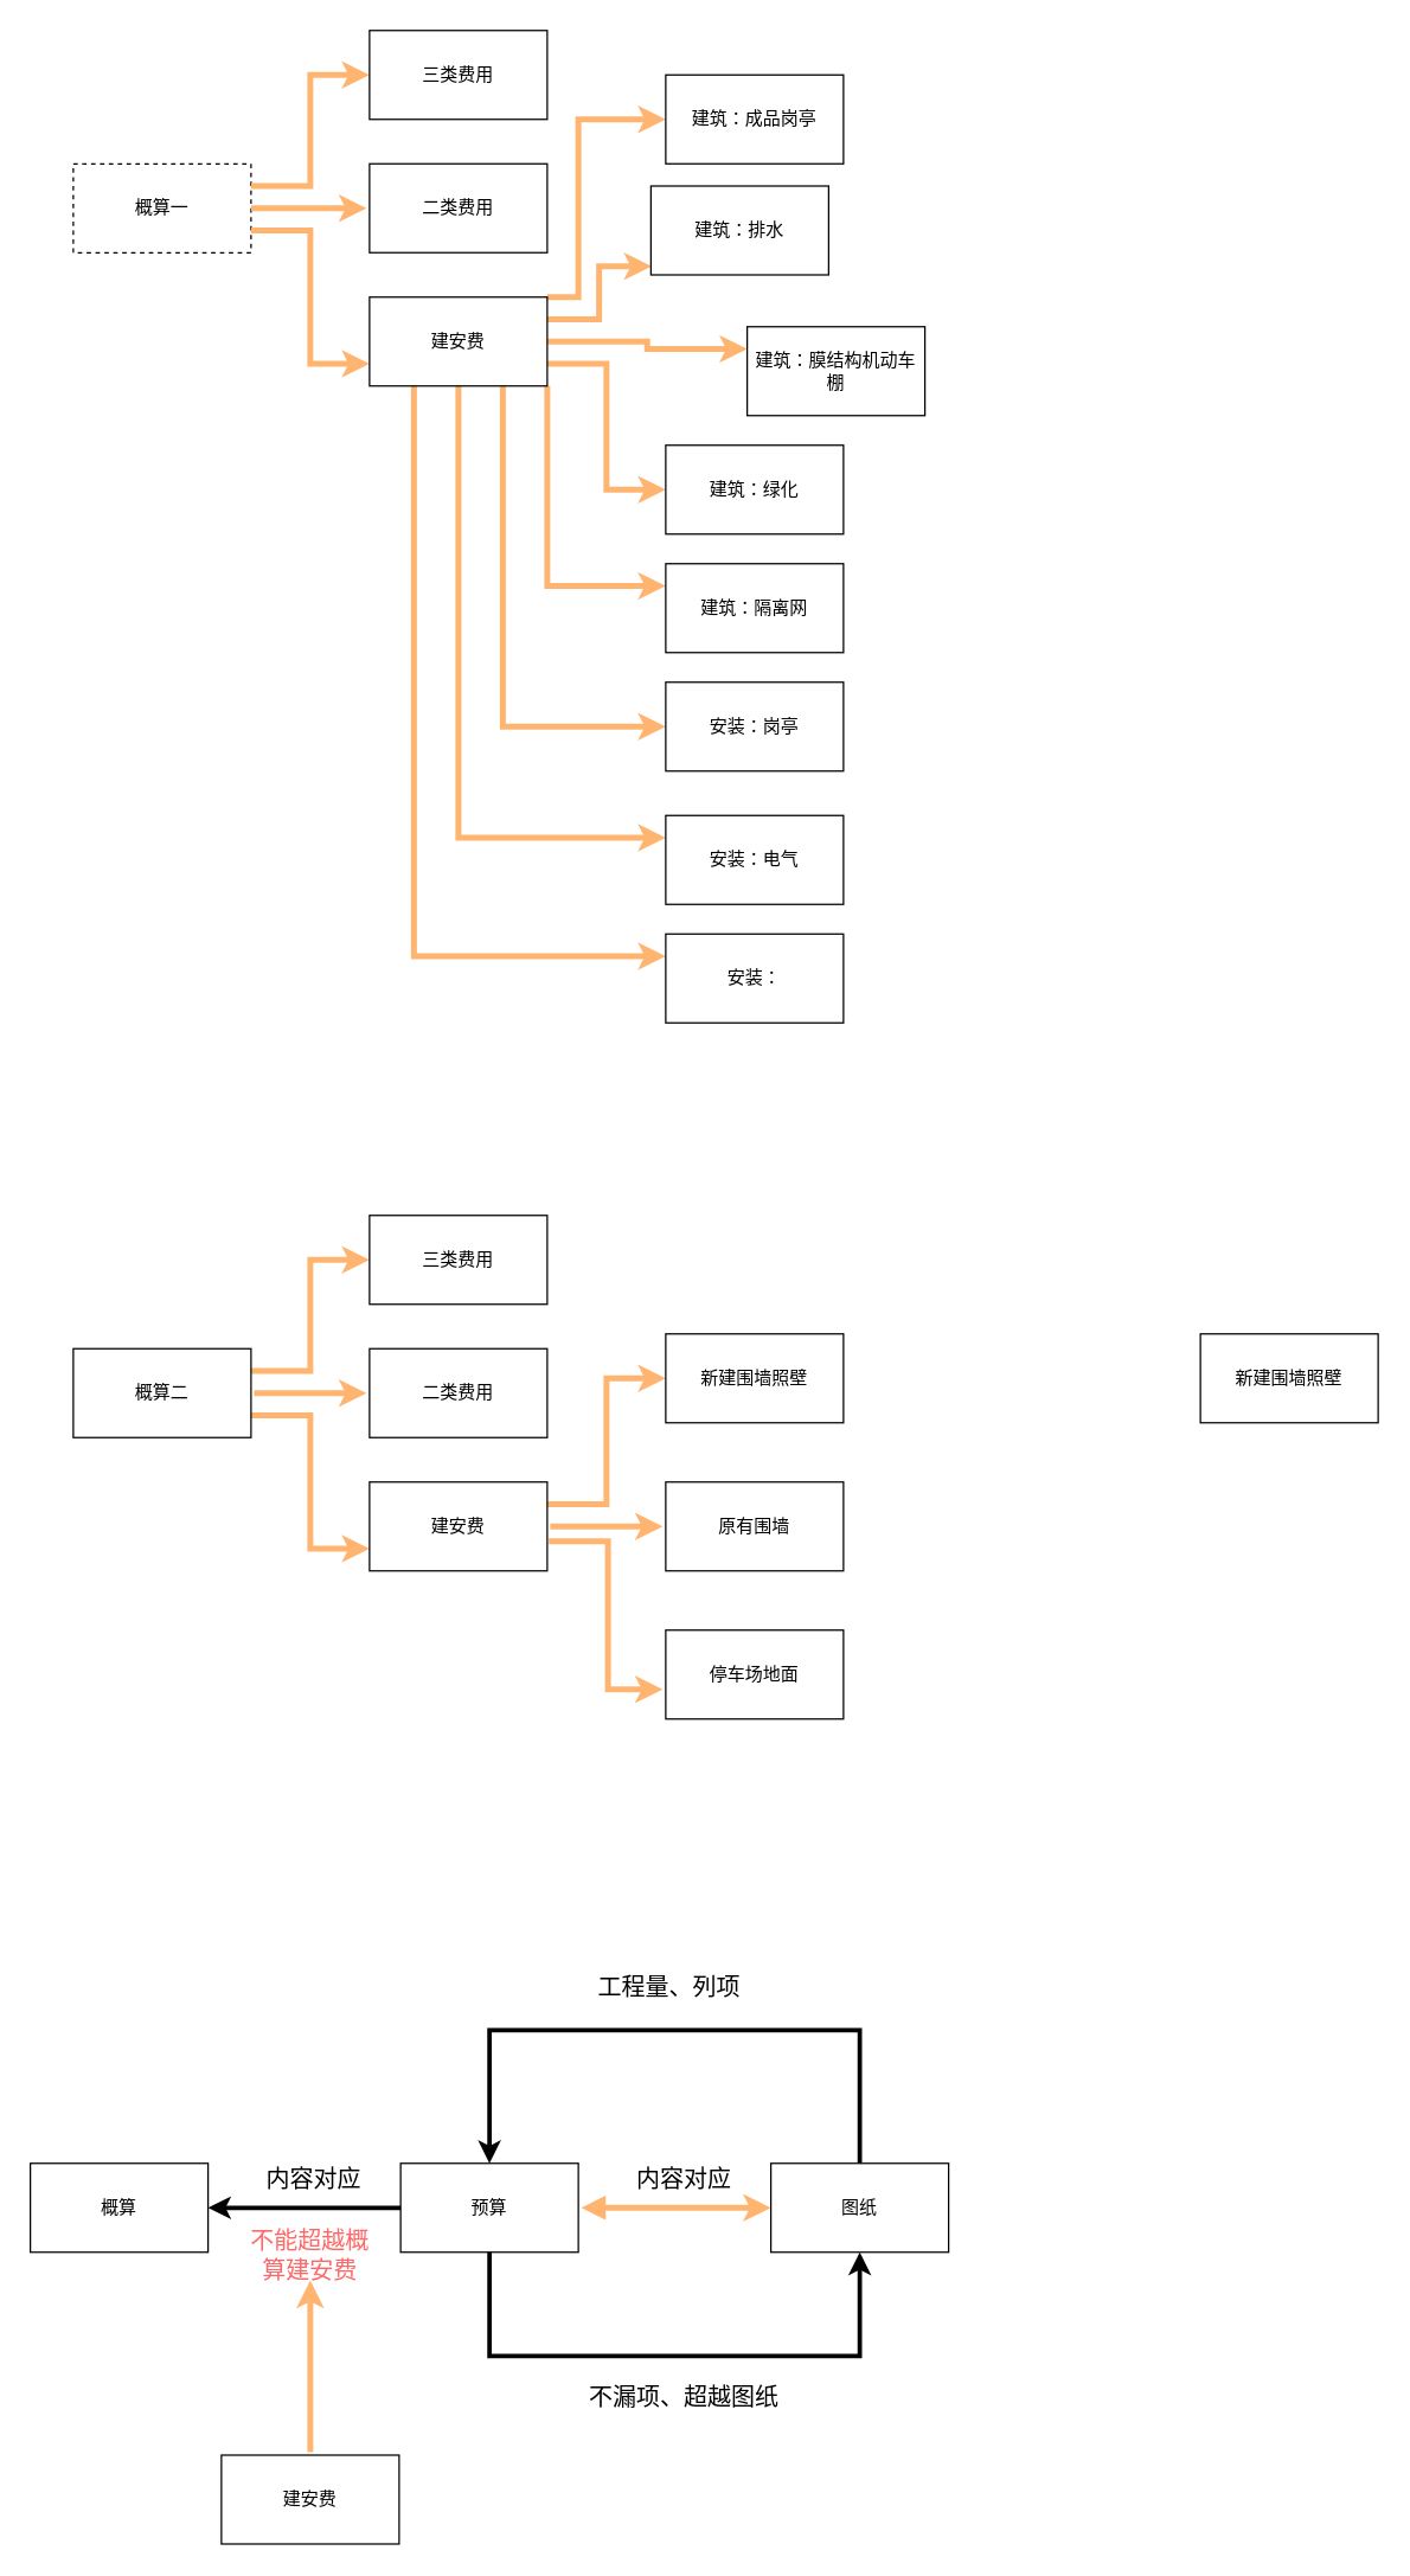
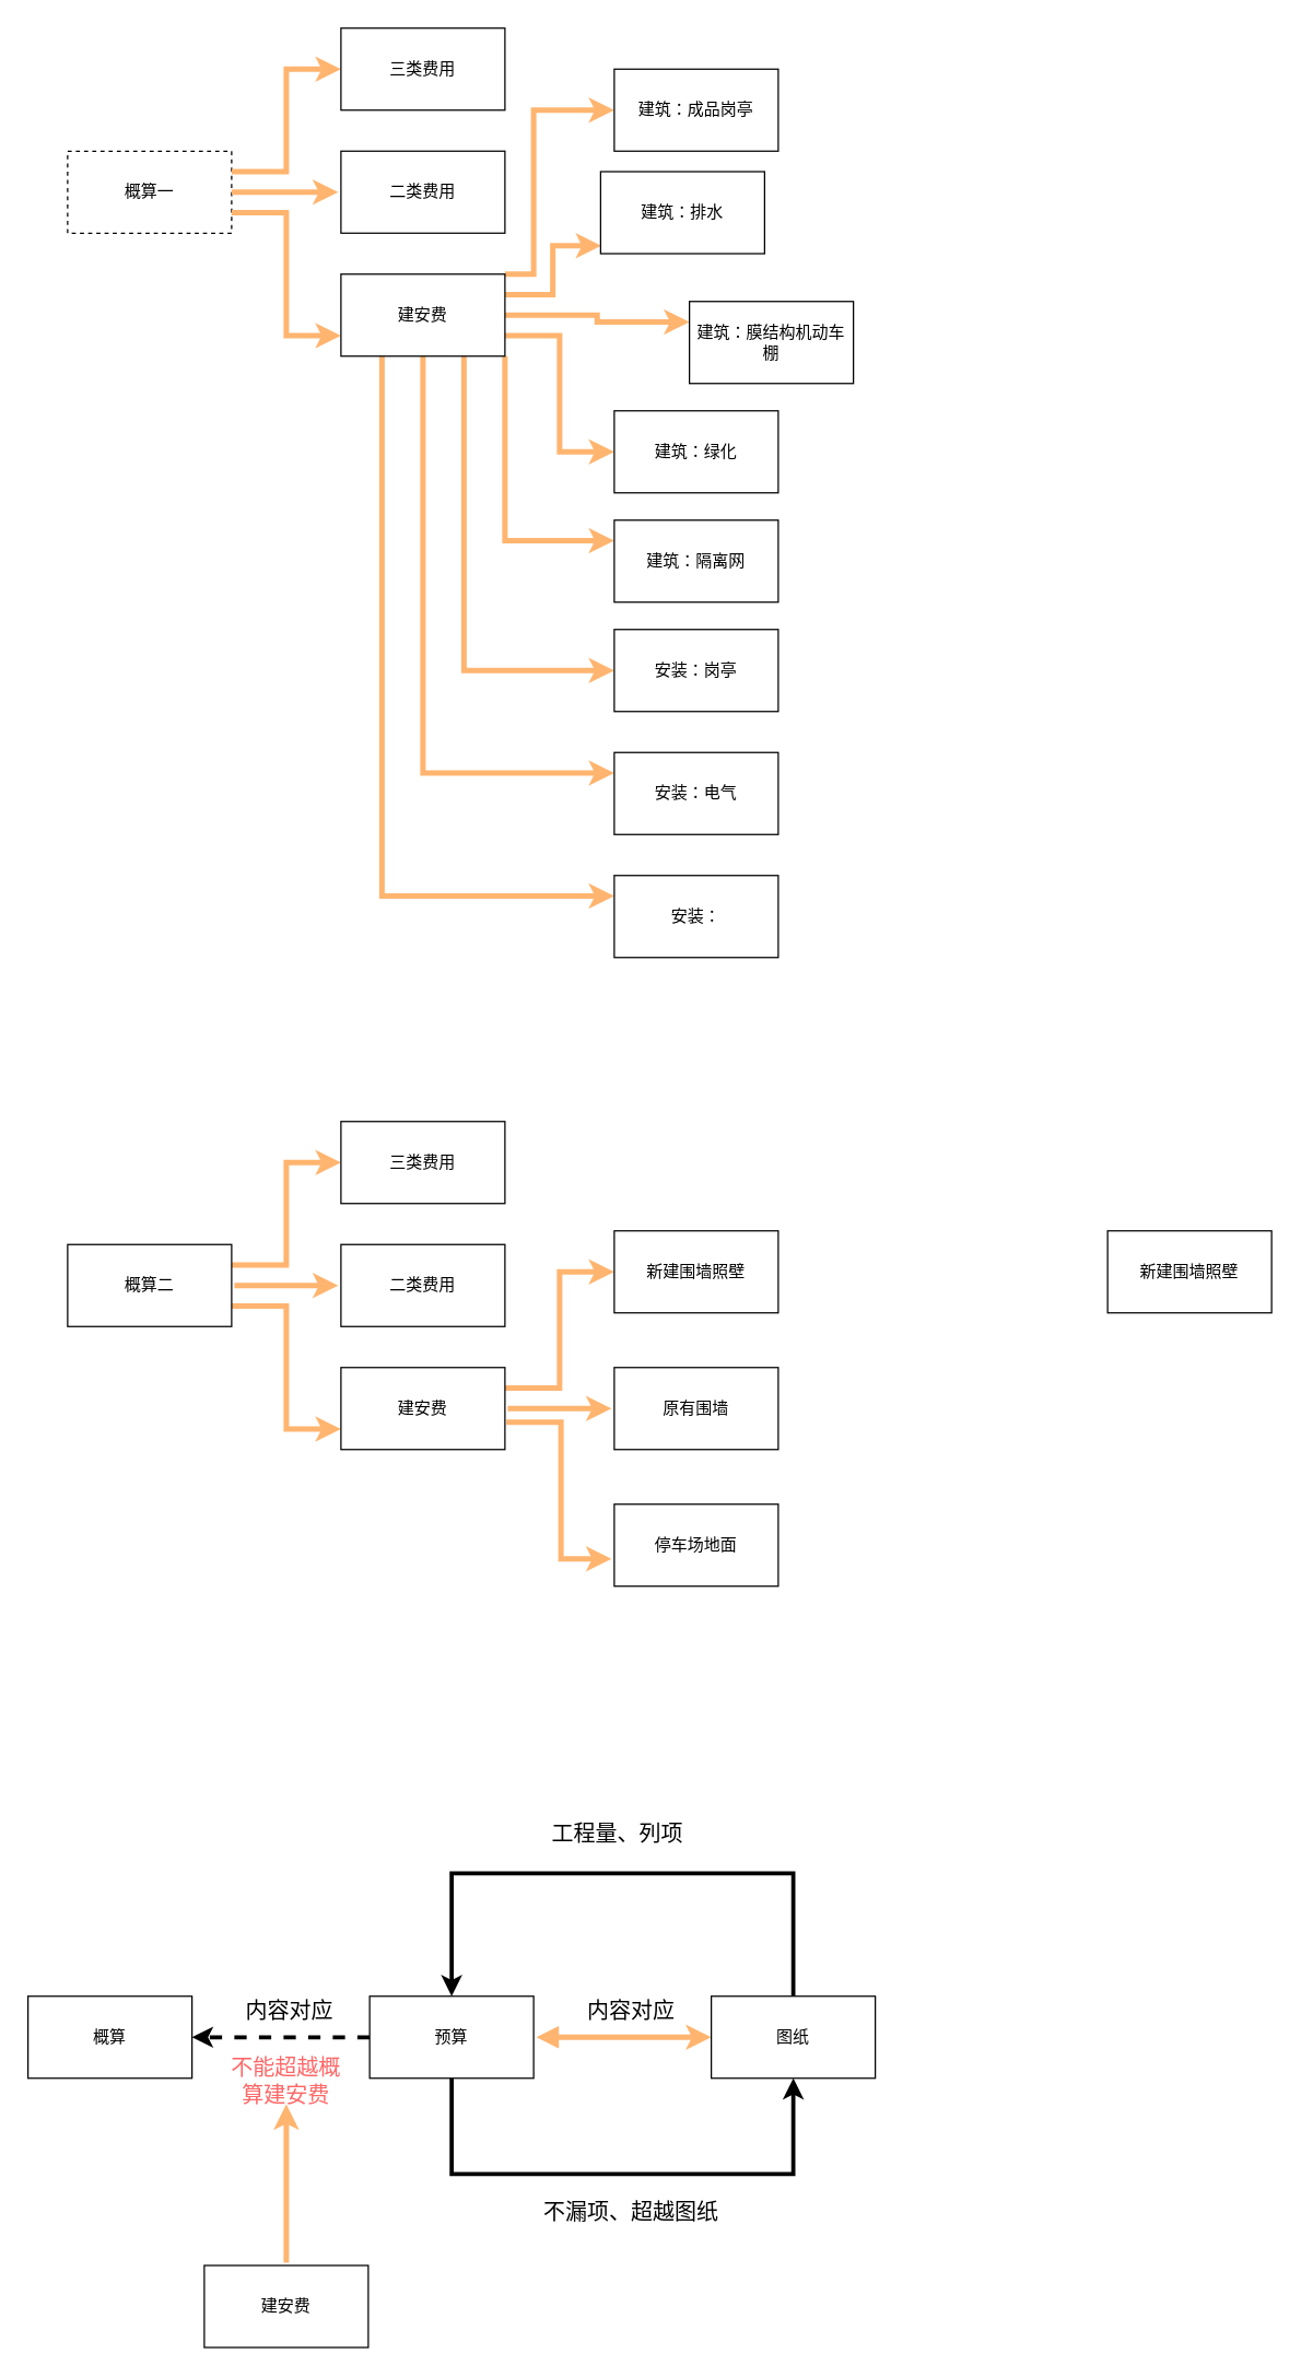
  <mxCell id="0" />
  <mxCell id="1" parent="0" />
  <mxCell id="2" value="概算" style="rounded=0;whiteSpace=wrap;html=1;" parent="1" vertex="1"><mxGeometry x="20" y="1460" width="120" height="60" as="geometry" /></mxCell>
- <mxCell id="3" value="" style="edgeStyle=orthogonalEdgeStyle;orthogonalLoop=1;jettySize=auto;html=1;rounded=0;strokeWidth=3;" parent="1" source="9" target="2" edge="1"><mxGeometry relative="1" as="geometry" /></mxCell>
+ <mxCell id="3" value="" style="edgeStyle=orthogonalEdgeStyle;orthogonalLoop=1;jettySize=auto;html=1;rounded=0;strokeWidth=3;dashed=1;" parent="1" source="9" target="2" edge="1"><mxGeometry relative="1" as="geometry" /></mxCell>
  <mxCell id="4" value="内容对应" style="edgeLabel;html=1;align=center;verticalAlign=middle;resizable=0;points=[];fontSize=16;" parent="3" vertex="1" connectable="0"><mxGeometry x="-0.322" y="-2" relative="1" as="geometry"><mxPoint x="-16" y="-18" as="offset" /></mxGeometry></mxCell>
  <mxCell id="5" style="edgeStyle=orthogonalEdgeStyle;rounded=0;orthogonalLoop=1;jettySize=auto;html=1;exitX=0.5;exitY=1;exitDx=0;exitDy=0;entryX=0.5;entryY=1;entryDx=0;entryDy=0;fontSize=16;strokeColor=default;strokeWidth=3;" parent="1" edge="1" target="12" source="9"><mxGeometry relative="1" as="geometry"><mxPoint x="390" y="1501" as="sourcePoint" /><mxPoint x="520" y="1501" as="targetPoint" /><Array as="points"><mxPoint x="330" y="1590" /><mxPoint x="580" y="1590" /></Array></mxGeometry></mxCell>
  <mxCell id="6" value="不漏项、超越图纸" style="edgeLabel;html=1;align=center;verticalAlign=bottom;resizable=0;points=[];fontSize=16;" parent="5" vertex="1" connectable="0"><mxGeometry x="0.26" y="2" relative="1" as="geometry"><mxPoint x="-46" y="41" as="offset" /></mxGeometry></mxCell>
  <mxCell id="7" style="orthogonalLoop=1;jettySize=auto;html=1;entryX=0;entryY=0.5;entryDx=0;entryDy=0;fontSize=16;strokeColor=#FFB570;strokeWidth=4;edgeStyle=orthogonalEdgeStyle;startArrow=block;targetPerimeterSpacing=2;sourcePerimeterSpacing=2;rounded=0;" edge="1" parent="1" source="9" target="12"><mxGeometry relative="1" as="geometry" /></mxCell>
  <mxCell id="8" value="内容对应" style="edgeLabel;html=1;align=center;verticalAlign=middle;resizable=0;points=[];fontSize=16;" vertex="1" connectable="0" parent="7"><mxGeometry x="0.16" y="-1" relative="1" as="geometry"><mxPoint x="-6" y="-21" as="offset" /></mxGeometry></mxCell>
  <mxCell id="9" value="预算" style="rounded=0;whiteSpace=wrap;html=1;" parent="1" vertex="1"><mxGeometry x="270" y="1460" width="120" height="60" as="geometry" /></mxCell>
  <mxCell id="10" style="edgeStyle=orthogonalEdgeStyle;rounded=0;orthogonalLoop=1;jettySize=auto;html=1;fontSize=16;strokeColor=default;strokeWidth=3;entryX=0.5;entryY=0;entryDx=0;entryDy=0;exitX=0.5;exitY=0;exitDx=0;exitDy=0;" parent="1" edge="1" target="9" source="12"><mxGeometry relative="1" as="geometry"><mxPoint x="520" y="1477" as="sourcePoint" /><mxPoint x="310" y="1420" as="targetPoint" /><Array as="points"><mxPoint x="580" y="1370" /><mxPoint x="330" y="1370" /></Array></mxGeometry></mxCell>
  <mxCell id="11" value="工程量、列项" style="edgeLabel;html=1;align=center;verticalAlign=middle;resizable=0;points=[];fontSize=16;" parent="10" vertex="1" connectable="0"><mxGeometry x="0.293" y="1" relative="1" as="geometry"><mxPoint x="58" y="-31" as="offset" /></mxGeometry></mxCell>
  <mxCell id="12" value="图纸" style="rounded=0;whiteSpace=wrap;html=1;" parent="1" vertex="1"><mxGeometry x="520" y="1460" width="120" height="60" as="geometry" /></mxCell>
  <mxCell id="13" value="&lt;font color=&quot;#ff6666&quot;&gt;不能超越概算建安费&lt;/font&gt;" style="text;html=1;strokeColor=none;fillColor=none;align=center;verticalAlign=middle;whiteSpace=wrap;rounded=0;fontSize=16;" vertex="1" parent="1"><mxGeometry x="164" y="1507" width="90" height="30" as="geometry" /></mxCell>
  <mxCell id="14" style="edgeStyle=orthogonalEdgeStyle;rounded=0;orthogonalLoop=1;jettySize=auto;html=1;fontSize=16;fontColor=#FF6666;startArrow=none;sourcePerimeterSpacing=2;targetPerimeterSpacing=2;strokeColor=#FFB570;strokeWidth=4;startFill=0;" edge="1" parent="1" source="15" target="13"><mxGeometry relative="1" as="geometry" /></mxCell>
  <mxCell id="15" value="建安费" style="rounded=0;whiteSpace=wrap;html=1;" vertex="1" parent="1"><mxGeometry x="149" y="1657" width="120" height="60" as="geometry" /></mxCell>
  <mxCell id="16" value="概算一" style="rounded=0;whiteSpace=wrap;html=1;dashed=1;" vertex="1" parent="1"><mxGeometry x="49" y="110" width="120" height="60" as="geometry" /></mxCell>
  <mxCell id="17" value="" style="edgeStyle=orthogonalEdgeStyle;rounded=0;orthogonalLoop=1;jettySize=auto;html=1;fontSize=16;fontColor=#FF6666;startArrow=none;startFill=0;sourcePerimeterSpacing=2;targetPerimeterSpacing=2;strokeColor=#FFB570;strokeWidth=4;" edge="1" parent="1" source="20" target="21"><mxGeometry relative="1" as="geometry" /></mxCell>
  <mxCell id="18" style="edgeStyle=orthogonalEdgeStyle;rounded=0;orthogonalLoop=1;jettySize=auto;html=1;exitX=1;exitY=0.25;exitDx=0;exitDy=0;fontSize=16;fontColor=#FF6666;startArrow=none;startFill=0;sourcePerimeterSpacing=2;targetPerimeterSpacing=2;strokeColor=#FFB570;strokeWidth=4;entryX=0;entryY=0.5;entryDx=0;entryDy=0;" edge="1" parent="1" source="20" target="22"><mxGeometry relative="1" as="geometry"><mxPoint x="209" y="860" as="targetPoint" /></mxGeometry></mxCell>
  <mxCell id="19" style="edgeStyle=orthogonalEdgeStyle;rounded=0;orthogonalLoop=1;jettySize=auto;html=1;exitX=1;exitY=0.75;exitDx=0;exitDy=0;entryX=0;entryY=0.75;entryDx=0;entryDy=0;fontSize=16;fontColor=#FF6666;startArrow=none;startFill=0;sourcePerimeterSpacing=2;targetPerimeterSpacing=2;strokeColor=#FFB570;strokeWidth=4;" edge="1" parent="1" source="20" target="26"><mxGeometry relative="1" as="geometry" /></mxCell>
  <mxCell id="20" value="概算二" style="rounded=0;whiteSpace=wrap;html=1;" vertex="1" parent="1"><mxGeometry x="49" y="910" width="120" height="60" as="geometry" /></mxCell>
  <mxCell id="21" value="二类费用" style="rounded=0;whiteSpace=wrap;html=1;" vertex="1" parent="1"><mxGeometry x="249" y="910" width="120" height="60" as="geometry" /></mxCell>
  <mxCell id="22" value="三类费用" style="rounded=0;whiteSpace=wrap;html=1;" vertex="1" parent="1"><mxGeometry x="249" y="820" width="120" height="60" as="geometry" /></mxCell>
  <mxCell id="23" value="" style="edgeStyle=orthogonalEdgeStyle;rounded=0;orthogonalLoop=1;jettySize=auto;html=1;fontSize=16;fontColor=#FF6666;startArrow=none;startFill=0;sourcePerimeterSpacing=2;targetPerimeterSpacing=2;strokeColor=#FFB570;strokeWidth=4;" edge="1" parent="1" source="26" target="27"><mxGeometry relative="1" as="geometry" /></mxCell>
  <mxCell id="24" value="" style="edgeStyle=orthogonalEdgeStyle;rounded=0;orthogonalLoop=1;jettySize=auto;html=1;fontSize=16;fontColor=#FF6666;startArrow=none;startFill=0;sourcePerimeterSpacing=2;targetPerimeterSpacing=2;strokeColor=#FFB570;strokeWidth=4;" edge="1" parent="1" target="28"><mxGeometry relative="1" as="geometry"><mxPoint x="370" y="1040" as="sourcePoint" /><Array as="points"><mxPoint x="410" y="1040" /><mxPoint x="410" y="1140" /></Array></mxGeometry></mxCell>
  <mxCell id="25" style="edgeStyle=orthogonalEdgeStyle;rounded=0;orthogonalLoop=1;jettySize=auto;html=1;exitX=1;exitY=0.25;exitDx=0;exitDy=0;fontSize=16;fontColor=#FF6666;startArrow=none;startFill=0;sourcePerimeterSpacing=2;targetPerimeterSpacing=2;strokeColor=#FFB570;strokeWidth=4;entryX=0;entryY=0.5;entryDx=0;entryDy=0;" edge="1" parent="1" source="26" target="29"><mxGeometry relative="1" as="geometry"><mxPoint x="420" y="910" as="targetPoint" /></mxGeometry></mxCell>
  <mxCell id="26" value="建安费" style="rounded=0;whiteSpace=wrap;html=1;" vertex="1" parent="1"><mxGeometry x="249" y="1000" width="120" height="60" as="geometry" /></mxCell>
  <mxCell id="27" value="原有围墙" style="rounded=0;whiteSpace=wrap;html=1;" vertex="1" parent="1"><mxGeometry x="449" y="1000" width="120" height="60" as="geometry" /></mxCell>
  <mxCell id="28" value="停车场地面" style="rounded=0;whiteSpace=wrap;html=1;" vertex="1" parent="1"><mxGeometry x="449" y="1100" width="120" height="60" as="geometry" /></mxCell>
  <mxCell id="29" value="新建围墙照壁" style="rounded=0;whiteSpace=wrap;html=1;" vertex="1" parent="1"><mxGeometry x="449" y="900" width="120" height="60" as="geometry" /></mxCell>
  <mxCell id="30" value="新建围墙照壁" style="rounded=0;whiteSpace=wrap;html=1;" vertex="1" parent="1"><mxGeometry x="810" y="900" width="120" height="60" as="geometry" /></mxCell>
  <mxCell id="31" value="" style="edgeStyle=orthogonalEdgeStyle;rounded=0;orthogonalLoop=1;jettySize=auto;html=1;fontSize=16;fontColor=#FF6666;startArrow=none;startFill=0;sourcePerimeterSpacing=2;targetPerimeterSpacing=2;strokeColor=#FFB570;strokeWidth=4;exitX=1;exitY=0.5;exitDx=0;exitDy=0;" edge="1" parent="1" target="34" source="16"><mxGeometry relative="1" as="geometry"><mxPoint x="171" y="140" as="sourcePoint" /></mxGeometry></mxCell>
  <mxCell id="32" style="edgeStyle=orthogonalEdgeStyle;rounded=0;orthogonalLoop=1;jettySize=auto;html=1;fontSize=16;fontColor=#FF6666;startArrow=none;startFill=0;sourcePerimeterSpacing=2;targetPerimeterSpacing=2;strokeColor=#FFB570;strokeWidth=4;entryX=0;entryY=0.5;entryDx=0;entryDy=0;exitX=1;exitY=0.25;exitDx=0;exitDy=0;" edge="1" parent="1" target="35" source="16"><mxGeometry relative="1" as="geometry"><mxPoint x="209" y="60" as="targetPoint" /><mxPoint x="175" y="125" as="sourcePoint" /></mxGeometry></mxCell>
  <mxCell id="33" style="edgeStyle=orthogonalEdgeStyle;rounded=0;orthogonalLoop=1;jettySize=auto;html=1;entryX=0;entryY=0.75;entryDx=0;entryDy=0;fontSize=16;fontColor=#FF6666;startArrow=none;startFill=0;sourcePerimeterSpacing=2;targetPerimeterSpacing=2;strokeColor=#FFB570;strokeWidth=4;exitX=1;exitY=0.75;exitDx=0;exitDy=0;" edge="1" parent="1" target="44" source="16"><mxGeometry relative="1" as="geometry"><mxPoint x="169" y="160" as="sourcePoint" /></mxGeometry></mxCell>
  <mxCell id="34" value="二类费用" style="rounded=0;whiteSpace=wrap;html=1;" vertex="1" parent="1"><mxGeometry x="249" y="110" width="120" height="60" as="geometry" /></mxCell>
  <mxCell id="35" value="三类费用" style="rounded=0;whiteSpace=wrap;html=1;" vertex="1" parent="1"><mxGeometry x="249" y="20" width="120" height="60" as="geometry" /></mxCell>
  <mxCell id="36" value="" style="edgeStyle=orthogonalEdgeStyle;rounded=0;orthogonalLoop=1;jettySize=auto;html=1;fontSize=16;fontColor=#FF6666;startArrow=none;startFill=0;sourcePerimeterSpacing=2;targetPerimeterSpacing=2;strokeColor=#FFB570;strokeWidth=4;entryX=0;entryY=0.5;entryDx=0;entryDy=0;exitX=1;exitY=0;exitDx=0;exitDy=0;" edge="1" parent="1" source="44" target="45"><mxGeometry relative="1" as="geometry"><mxPoint x="350" y="190" as="sourcePoint" /><Array as="points"><mxPoint x="390" y="200" /><mxPoint x="390" y="80" /></Array></mxGeometry></mxCell>
  <mxCell id="37" style="edgeStyle=orthogonalEdgeStyle;rounded=0;orthogonalLoop=1;jettySize=auto;html=1;exitX=1;exitY=0.25;exitDx=0;exitDy=0;entryX=0.004;entryY=0.904;entryDx=0;entryDy=0;entryPerimeter=0;fontSize=16;fontColor=#FF6666;startArrow=none;startFill=0;sourcePerimeterSpacing=2;targetPerimeterSpacing=2;strokeColor=#FFB570;strokeWidth=4;" edge="1" parent="1" source="44" target="46"><mxGeometry relative="1" as="geometry" /></mxCell>
  <mxCell id="38" style="edgeStyle=orthogonalEdgeStyle;rounded=0;orthogonalLoop=1;jettySize=auto;html=1;exitX=1;exitY=0.5;exitDx=0;exitDy=0;entryX=0;entryY=0.25;entryDx=0;entryDy=0;fontSize=16;fontColor=#FF6666;startArrow=none;startFill=0;sourcePerimeterSpacing=2;targetPerimeterSpacing=2;strokeColor=#FFB570;strokeWidth=4;" edge="1" parent="1" source="44" target="47"><mxGeometry relative="1" as="geometry" /></mxCell>
  <mxCell id="39" style="edgeStyle=orthogonalEdgeStyle;rounded=0;orthogonalLoop=1;jettySize=auto;html=1;exitX=1;exitY=0.75;exitDx=0;exitDy=0;entryX=0;entryY=0.5;entryDx=0;entryDy=0;fontSize=16;fontColor=#FF6666;startArrow=none;startFill=0;sourcePerimeterSpacing=2;targetPerimeterSpacing=2;strokeColor=#FFB570;strokeWidth=4;" edge="1" parent="1" source="44" target="48"><mxGeometry relative="1" as="geometry" /></mxCell>
  <mxCell id="40" style="edgeStyle=orthogonalEdgeStyle;rounded=0;orthogonalLoop=1;jettySize=auto;html=1;exitX=1;exitY=1;exitDx=0;exitDy=0;entryX=0;entryY=0.25;entryDx=0;entryDy=0;fontSize=16;fontColor=#FF6666;startArrow=none;startFill=0;sourcePerimeterSpacing=2;targetPerimeterSpacing=2;strokeColor=#FFB570;strokeWidth=4;" edge="1" parent="1" source="44" target="49"><mxGeometry relative="1" as="geometry" /></mxCell>
  <mxCell id="41" style="edgeStyle=orthogonalEdgeStyle;rounded=0;orthogonalLoop=1;jettySize=auto;html=1;exitX=0.75;exitY=1;exitDx=0;exitDy=0;entryX=0;entryY=0.5;entryDx=0;entryDy=0;fontSize=16;fontColor=#FF6666;startArrow=none;startFill=0;sourcePerimeterSpacing=2;targetPerimeterSpacing=2;strokeColor=#FFB570;strokeWidth=4;" edge="1" parent="1" source="44" target="50"><mxGeometry relative="1" as="geometry" /></mxCell>
  <mxCell id="42" style="edgeStyle=orthogonalEdgeStyle;rounded=0;orthogonalLoop=1;jettySize=auto;html=1;exitX=0.5;exitY=1;exitDx=0;exitDy=0;entryX=0;entryY=0.25;entryDx=0;entryDy=0;fontSize=16;fontColor=#FF6666;startArrow=none;startFill=0;sourcePerimeterSpacing=2;targetPerimeterSpacing=2;strokeColor=#FFB570;strokeWidth=4;" edge="1" parent="1" source="44" target="51"><mxGeometry relative="1" as="geometry" /></mxCell>
  <mxCell id="43" style="edgeStyle=orthogonalEdgeStyle;rounded=0;orthogonalLoop=1;jettySize=auto;html=1;exitX=0.25;exitY=1;exitDx=0;exitDy=0;entryX=0;entryY=0.25;entryDx=0;entryDy=0;fontSize=16;fontColor=#FF6666;startArrow=none;startFill=0;sourcePerimeterSpacing=2;targetPerimeterSpacing=2;strokeColor=#FFB570;strokeWidth=4;" edge="1" parent="1" source="44" target="52"><mxGeometry relative="1" as="geometry" /></mxCell>
  <mxCell id="44" value="建安费" style="rounded=0;whiteSpace=wrap;html=1;" vertex="1" parent="1"><mxGeometry x="249" y="200" width="120" height="60" as="geometry" /></mxCell>
  <mxCell id="45" value="建筑：成品岗亭" style="rounded=0;whiteSpace=wrap;html=1;" vertex="1" parent="1"><mxGeometry x="449" y="50" width="120" height="60" as="geometry" /></mxCell>
  <mxCell id="46" value="建筑：排水" style="rounded=0;whiteSpace=wrap;html=1;" vertex="1" parent="1"><mxGeometry x="439" y="125" width="120" height="60" as="geometry" /></mxCell>
  <mxCell id="47" value="建筑：膜结构机动车棚" style="rounded=0;whiteSpace=wrap;html=1;" vertex="1" parent="1"><mxGeometry x="504" y="220" width="120" height="60" as="geometry" /></mxCell>
  <mxCell id="48" value="建筑：绿化" style="rounded=0;whiteSpace=wrap;html=1;" vertex="1" parent="1"><mxGeometry x="449" y="300" width="120" height="60" as="geometry" /></mxCell>
  <mxCell id="49" value="建筑：隔离网" style="rounded=0;whiteSpace=wrap;html=1;" vertex="1" parent="1"><mxGeometry x="449" y="380" width="120" height="60" as="geometry" /></mxCell>
  <mxCell id="50" value="安装：岗亭" style="rounded=0;whiteSpace=wrap;html=1;" vertex="1" parent="1"><mxGeometry x="449" y="460" width="120" height="60" as="geometry" /></mxCell>
  <mxCell id="51" value="安装：电气" style="rounded=0;whiteSpace=wrap;html=1;" vertex="1" parent="1"><mxGeometry x="449" y="550" width="120" height="60" as="geometry" /></mxCell>
- <mxCell id="52" value="安装：" style="rounded=0;whiteSpace=wrap;html=1;" vertex="1" parent="1"><mxGeometry x="449" y="630" width="120" height="60" as="geometry" /></mxCell>
+ <mxCell id="52" value="安装：" style="rounded=0;whiteSpace=wrap;html=1;" vertex="1" parent="1"><mxGeometry x="449" y="640" width="120" height="60" as="geometry" /></mxCell>
